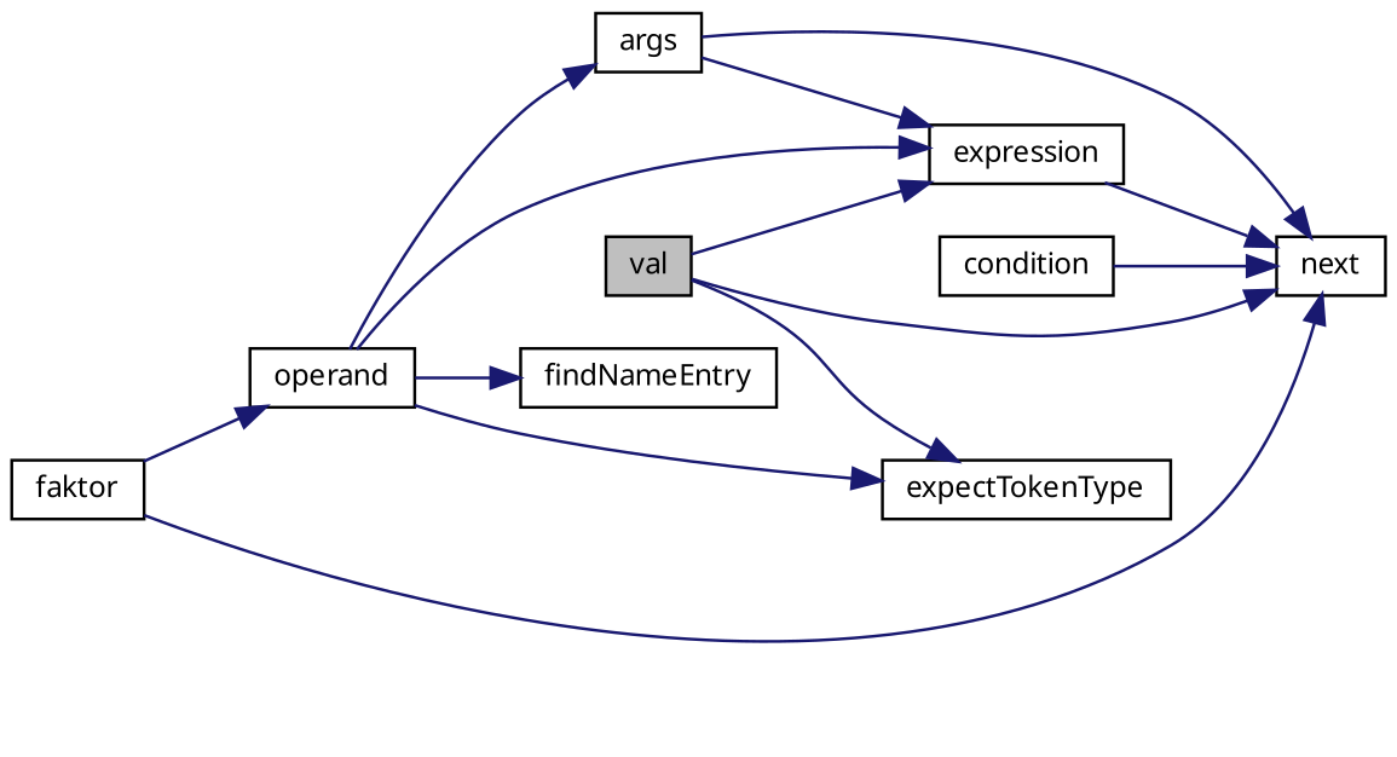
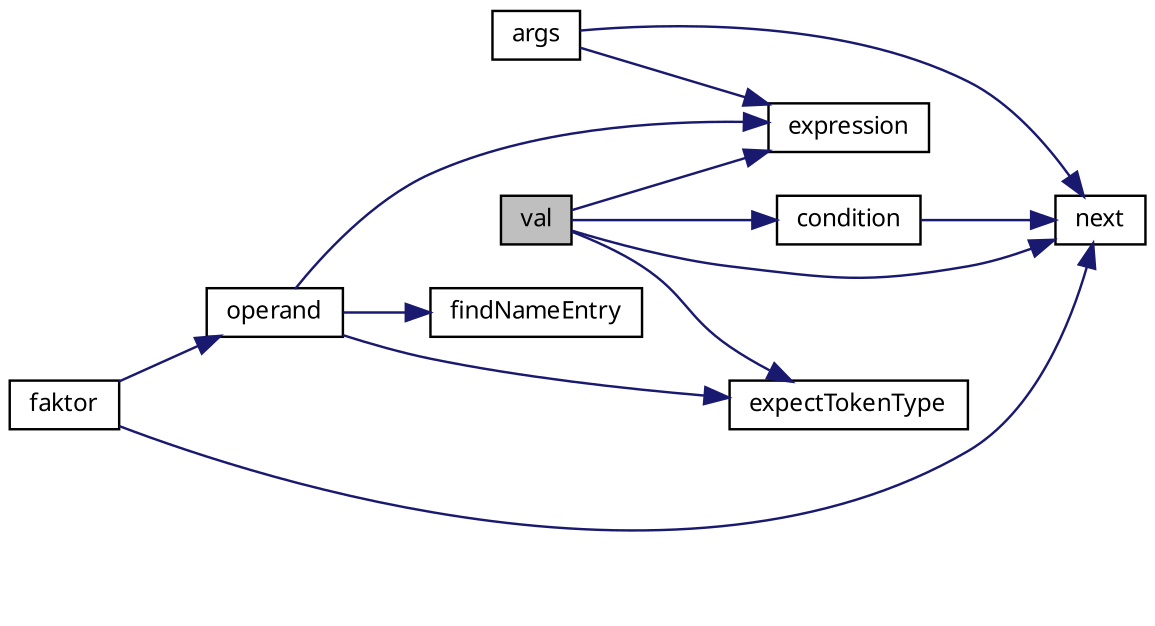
  digraph {
    rankdir=LR
    node [color=black fillcolor=white fontname="LiberationSans-Regular.ttf" fontsize=10 shape=record style=filled]
    edge [color=midnightblue fontname="LiberationSans-Regular.ttf" fontsize=10 labelfontname="LiberationSans-Regular.ttf" labelfontsize=10 style=solid]
    n1 [fillcolor=grey75 fontcolor=black height=0.2 label=val width=0.4]
    n2 [height=0.2 label=condition width=0.4]
    n3 [height=0.2 label=next width=0.4]
    n4 [height=0.2 label=expectTokenType width=0.4]
    n5 [height=0.2 label=expression width=0.4]
    n6 [height=0.2 label=faktor width=0.4]
    n7 [height=0.2 label=operand width=0.4]
    n8 [height=0.2 label=args width=0.4]
    n9 [height=0.2 label=findNameEntry width=0.4]
+   n1 -> n2
    n1 -> n3
    n1 -> n4
    n1 -> n5
    n2 -> n3
-   n5 -> n3
    n6 -> n3
    n6 -> n7
    n7 -> n4
    n7 -> n5
-   n7 -> n8
    n7 -> n9
    n8 -> n3
    n8 -> n5
  }
